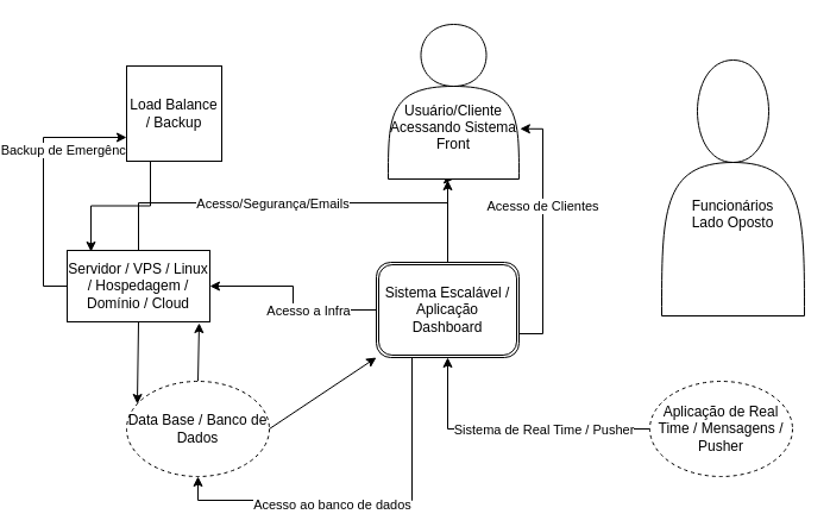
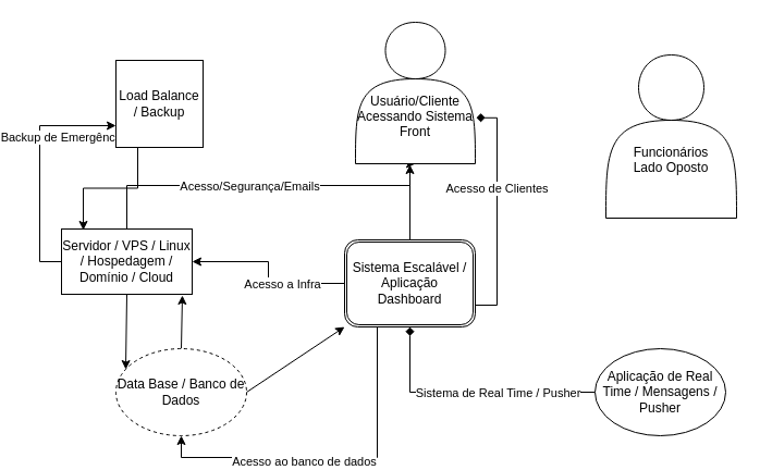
  <mxCell id="0" />
  <mxCell id="1" parent="0" />
  <mxCell id="2" style="edgeStyle=orthogonalEdgeStyle;rounded=0;orthogonalLoop=1;jettySize=auto;html=1;exitX=0.5;exitY=0;exitDx=0;exitDy=0;entryX=0.5;entryY=1;entryDx=0;entryDy=0;" edge="1" parent="1" source="7" target="8"><mxGeometry relative="1" as="geometry"><Array as="points"><mxPoint x="80" y="170" /><mxPoint x="340" y="170" /></Array></mxGeometry></mxCell>
  <mxCell id="3" value="Acesso/Segurança/Emails" style="edgeLabel;html=1;align=center;verticalAlign=middle;resizable=0;points=[];" vertex="1" connectable="0" parent="2"><mxGeometry x="-0.062" relative="1" as="geometry"><mxPoint as="offset" /></mxGeometry></mxCell>
  <mxCell id="4" style="edgeStyle=orthogonalEdgeStyle;rounded=0;orthogonalLoop=1;jettySize=auto;html=1;exitX=0;exitY=0.5;exitDx=0;exitDy=0;entryX=0;entryY=0.75;entryDx=0;entryDy=0;" edge="1" parent="1" source="7" target="24"><mxGeometry relative="1" as="geometry" /></mxCell>
  <mxCell id="5" value="Backup de Emergência" style="edgeLabel;html=1;align=center;verticalAlign=middle;resizable=0;points=[];" vertex="1" connectable="0" parent="4"><mxGeometry x="0.256" y="-1" relative="1" as="geometry"><mxPoint x="19" as="offset" /></mxGeometry></mxCell>
  <mxCell id="6" style="edgeStyle=none;rounded=0;orthogonalLoop=1;jettySize=auto;html=1;exitX=0.5;exitY=1;exitDx=0;exitDy=0;entryX=0.075;entryY=0.238;entryDx=0;entryDy=0;entryPerimeter=0;" edge="1" parent="1" source="7" target="22"><mxGeometry relative="1" as="geometry" /></mxCell>
  <mxCell id="7" value="Servidor / VPS / Linux / Hospedagem / Domínio / Cloud" style="rounded=0;whiteSpace=wrap;html=1;" vertex="1" parent="1"><mxGeometry x="20" y="210" width="120" height="60" as="geometry" /></mxCell>
  <mxCell id="8" value="&lt;br&gt;&lt;br&gt;&lt;br&gt;Usuário/Cliente&lt;br&gt;Acessando Sistema&lt;br&gt;Front" style="shape=actor;whiteSpace=wrap;html=1;" vertex="1" parent="1"><mxGeometry x="290" width="110" height="130" as="geometry" y="20" /></mxCell>
  <mxCell id="9" style="edgeStyle=orthogonalEdgeStyle;rounded=0;orthogonalLoop=1;jettySize=auto;html=1;exitX=0.5;exitY=0;exitDx=0;exitDy=0;" edge="1" parent="1" source="16"><mxGeometry relative="1" as="geometry"><mxPoint x="340" y="151" as="targetPoint" /><Array as="points"><mxPoint x="340" y="150" /></Array></mxGeometry></mxCell>
  <mxCell id="10" style="edgeStyle=orthogonalEdgeStyle;rounded=0;orthogonalLoop=1;jettySize=auto;html=1;exitX=0;exitY=0.5;exitDx=0;exitDy=0;entryX=1;entryY=0.5;entryDx=0;entryDy=0;" edge="1" parent="1" source="16" target="7"><mxGeometry relative="1" as="geometry" /></mxCell>
  <mxCell id="11" value="Acesso a Infra" style="edgeLabel;html=1;align=center;verticalAlign=middle;resizable=0;points=[];" vertex="1" connectable="0" parent="10"><mxGeometry x="-0.275" relative="1" as="geometry"><mxPoint as="offset" /></mxGeometry></mxCell>
- <mxCell id="12" style="edgeStyle=orthogonalEdgeStyle;rounded=0;orthogonalLoop=1;jettySize=auto;html=1;exitX=1;exitY=0.75;exitDx=0;exitDy=0;entryX=1.008;entryY=0.675;entryDx=0;entryDy=0;entryPerimeter=0;" edge="1" parent="1" source="16" target="8"><mxGeometry relative="1" as="geometry" /></mxCell>
+ <mxCell id="12" style="edgeStyle=orthogonalEdgeStyle;rounded=0;orthogonalLoop=1;jettySize=auto;html=1;exitX=1;exitY=0.75;exitDx=0;exitDy=0;entryX=1.008;entryY=0.675;entryDx=0;entryDy=0;entryPerimeter=0;endArrow=diamond;" edge="1" parent="1" source="16" target="8"><mxGeometry relative="1" as="geometry" /></mxCell>
  <mxCell id="13" value="Acesso de Clientes" style="edgeLabel;html=1;align=center;verticalAlign=middle;resizable=0;points=[];" vertex="1" connectable="0" parent="12"><mxGeometry x="0.211" y="1" relative="1" as="geometry"><mxPoint as="offset" /></mxGeometry></mxCell>
  <mxCell id="14" style="edgeStyle=orthogonalEdgeStyle;rounded=0;orthogonalLoop=1;jettySize=auto;html=1;exitX=0.25;exitY=1;exitDx=0;exitDy=0;entryX=0.5;entryY=1;entryDx=0;entryDy=0;" edge="1" parent="1" source="16" target="22"><mxGeometry relative="1" as="geometry" /></mxCell>
  <mxCell id="15" value="Acesso ao banco de dados" style="edgeLabel;html=1;align=center;verticalAlign=middle;resizable=0;points=[];" vertex="1" connectable="0" parent="14"><mxGeometry x="0.175" y="3" relative="1" as="geometry"><mxPoint as="offset" /></mxGeometry></mxCell>
  <mxCell id="16" value="Sistema Escalável / Aplicação Dashboard" style="shape=ext;double=1;rounded=1;whiteSpace=wrap;html=1;" vertex="1" parent="1"><mxGeometry x="280" y="220" width="120" height="80" as="geometry" /></mxCell>
- <mxCell id="17" style="edgeStyle=orthogonalEdgeStyle;rounded=0;orthogonalLoop=1;jettySize=auto;html=1;entryX=0.5;entryY=1;entryDx=0;entryDy=0;" edge="1" parent="1" source="19" target="16"><mxGeometry relative="1" as="geometry" /></mxCell>
+ <mxCell id="17" style="edgeStyle=orthogonalEdgeStyle;rounded=0;orthogonalLoop=1;jettySize=auto;html=1;entryX=0.5;entryY=1;entryDx=0;entryDy=0;endArrow=diamond;" edge="1" parent="1" source="19" target="16"><mxGeometry relative="1" as="geometry" /></mxCell>
  <mxCell id="18" value="Sistema de Real Time / Pusher" style="edgeLabel;html=1;align=center;verticalAlign=middle;resizable=0;points=[];" vertex="1" connectable="0" parent="17"><mxGeometry x="-0.444" y="-1" relative="1" as="geometry"><mxPoint x="-26" y="1" as="offset" /></mxGeometry></mxCell>
- <mxCell id="19" value="Aplicação de Real Time / Mensagens / Pusher" style="ellipse;whiteSpace=wrap;html=1;dashed=1;" vertex="1" parent="1"><mxGeometry x="510" y="320" width="120" height="80" as="geometry" /></mxCell>
+ <mxCell id="19" value="Aplicação de Real Time / Mensagens / Pusher" style="ellipse;whiteSpace=wrap;html=1;" vertex="1" parent="1"><mxGeometry x="510" y="320" width="120" height="80" as="geometry" /></mxCell>
  <mxCell id="20" style="rounded=0;orthogonalLoop=1;jettySize=auto;html=1;exitX=0.5;exitY=0;exitDx=0;exitDy=0;entryX=0.925;entryY=1.017;entryDx=0;entryDy=0;entryPerimeter=0;" edge="1" parent="1" source="22" target="7"><mxGeometry relative="1" as="geometry" /></mxCell>
  <mxCell id="21" style="edgeStyle=none;rounded=0;orthogonalLoop=1;jettySize=auto;html=1;exitX=1;exitY=0.5;exitDx=0;exitDy=0;entryX=0;entryY=1;entryDx=0;entryDy=0;" edge="1" parent="1" source="22" target="16"><mxGeometry relative="1" as="geometry" /></mxCell>
  <mxCell id="22" value="Data Base / Banco de Dados" style="ellipse;whiteSpace=wrap;html=1;dashed=1;" vertex="1" parent="1"><mxGeometry x="70" y="320" width="120" height="80" as="geometry" /></mxCell>
  <mxCell id="23" style="edgeStyle=orthogonalEdgeStyle;rounded=0;orthogonalLoop=1;jettySize=auto;html=1;exitX=0.25;exitY=1;exitDx=0;exitDy=0;entryX=0.167;entryY=0.017;entryDx=0;entryDy=0;entryPerimeter=0;" edge="1" parent="1" source="24" target="7"><mxGeometry relative="1" as="geometry" /></mxCell>
  <mxCell id="24" value="Load Balance / Backup" style="whiteSpace=wrap;html=1;aspect=fixed;" vertex="1" parent="1"><mxGeometry x="70" y="55" width="80" height="80" as="geometry" /></mxCell>
- <mxCell id="25" value="&lt;br&gt;&lt;br&gt;&lt;br&gt;Funcionários&lt;br&gt;Lado Oposto" style="shape=actor;whiteSpace=wrap;html=1;" vertex="1" parent="1"><mxGeometry x="520" y="50" width="120" height="215" as="geometry" /></mxCell>
+ <mxCell id="25" value="&lt;br&gt;&lt;br&gt;&lt;br&gt;Funcionários&lt;br&gt;Lado Oposto" style="shape=actor;whiteSpace=wrap;html=1;" vertex="1" parent="1"><mxGeometry x="520" y="50" width="120" height="150" as="geometry" /></mxCell>
